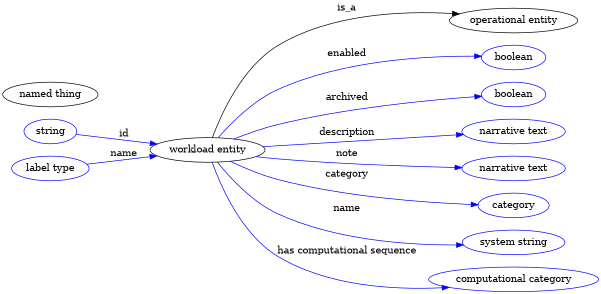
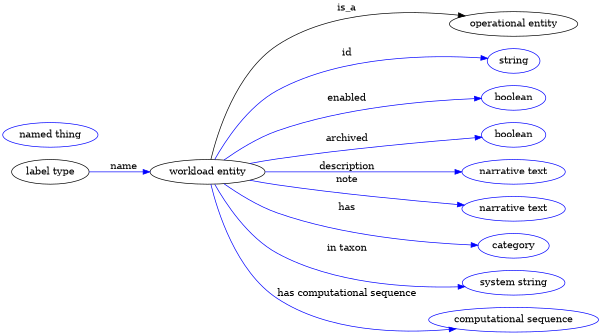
  digraph {
    rankdir=LR
    node [color=blue]
    edge [color=blue style=solid]
    n1 [height=0.5 label="workload entity" width=2.329 color=""]
    "operational entity" [height=0.5 width=2.5998 color=""]
    n3 [height=0.5 label=string width=1.0652]
    n4 [height=0.5 label=boolean width=1.2999]
    n5 [height=0.5 label=boolean width=1.2999]
    n6 [height=0.5 label="narrative text" width=2.0943]
    n7 [height=0.5 label="narrative text" width=2.0943]
    category [height=0.5 width=1.4443]
    n9 [height=0.5 label="system string" width=2.022]
-   n10 [height=0.5 label="computational category" width=3.4483]
-   n11 [height=0.5 label="label type" width=1.5707]
-   n12 [color=black height=0.5 label="named thing" width=1.9318]
+   n10 [height=0.5 label="computational sequence" width=3.4483]
+   n11 [color=black height=0.5 label="label type" width=1.5707]
+   n12 [height=0.5 label="named thing" width=1.9318]
    n1 -> "operational entity" [label=is_a color="" style=""]
-   n3 -> n1 [label=id]
+   n1 -> n3 [label=id]
    n1 -> n4 [label=enabled]
    n1 -> n5 [label=archived]
    n1 -> n6 [label=description]
    n1 -> n7 [label=note]
-   n1 -> category [label=category]
-   n1 -> n9 [label=name]
+   n1 -> category [label=has]
+   n1 -> n9 [label="in taxon"]
    n1 -> n10 [label="has computational sequence"]
    n11 -> n1 [label=name]
  }
